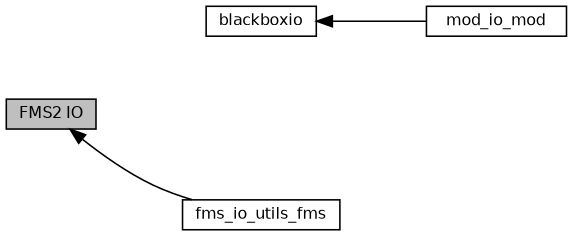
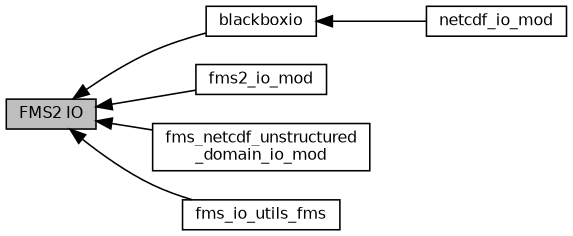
  digraph {
    rankdir=LR
    node [color=black fillcolor=white fontname=Helvetica fontsize=10 shape=box style=filled]
    edge [dir=back fontname=Helvetica fontsize=10 labelfontname=Helvetica labelfontsize=10 shape=plaintext style=solid]
-   n1 [height=0.2 label=mod_io_mod width=0.4]
+   n1 [height=0.2 label=netcdf_io_mod width=0.4]
    n2 [height=0.2 label=blackboxio width=0.4]
+   n3 [height=0.2 label=fms2_io_mod width=0.4]
+   n4 [height=0.2 label="fms_netcdf_unstructured\l_domain_io_mod" width=0.4]
    n5 [height=0.2 label=fms_io_utils_fms width=0.4]
    n6 [fillcolor=grey75 fontcolor=black height=0.2 label="FMS2 IO" width=0.4]
    n2 -> n1
+   n6 -> n2
+   n6 -> n3
+   n6 -> n4
    n6 -> n5
  }
